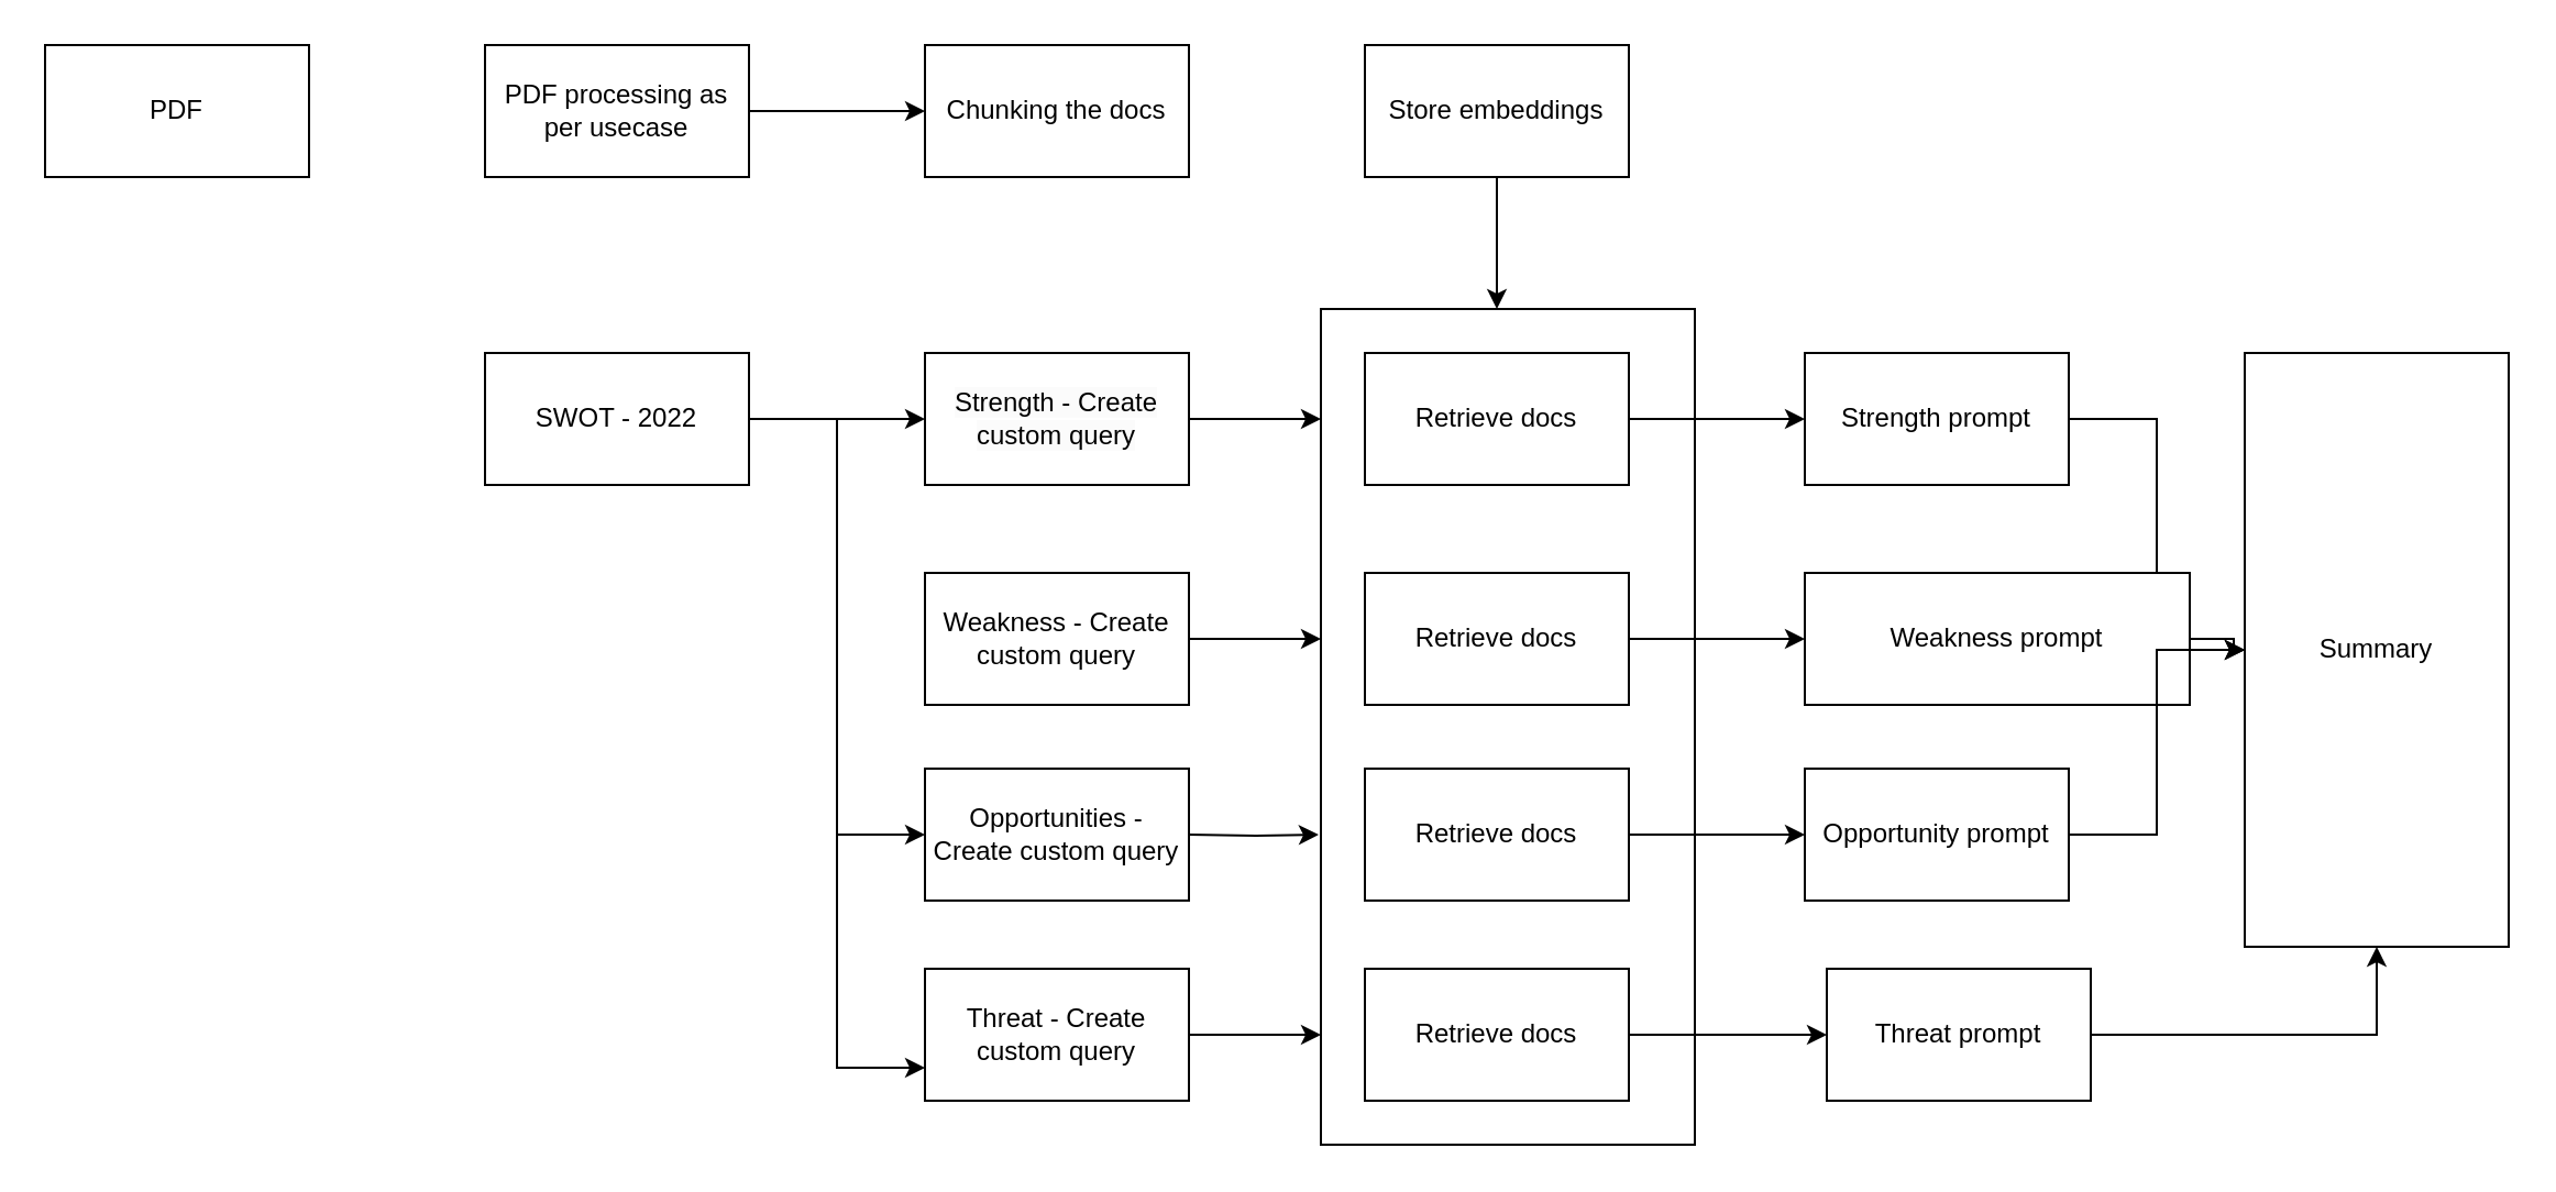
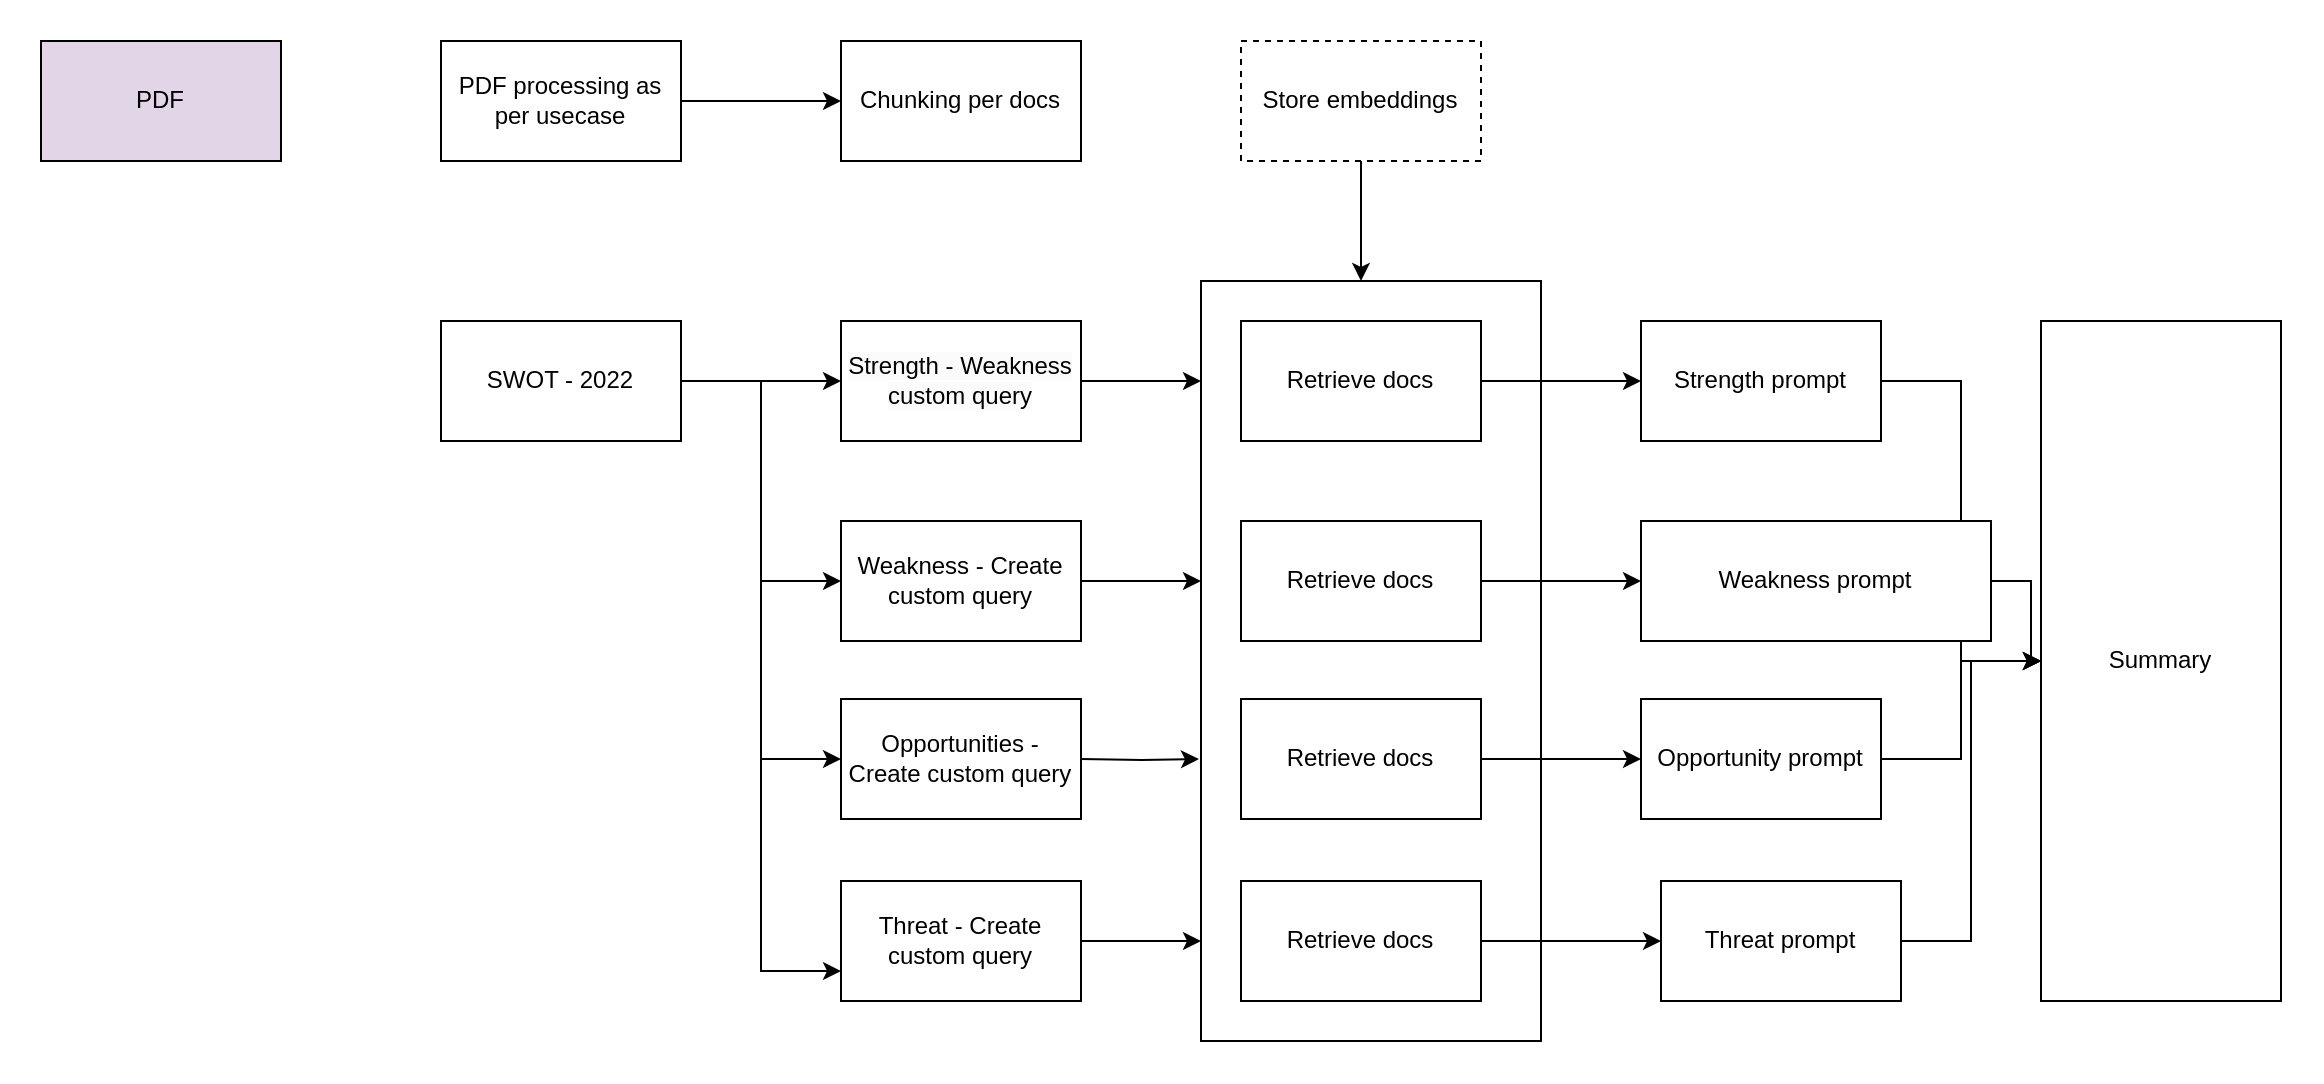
  <mxCell id="0" />
  <mxCell id="1" parent="0" />
  <mxCell id="2" value="" style="rounded=0;whiteSpace=wrap;html=1;" vertex="1" parent="1"><mxGeometry x="600" y="140" width="170" height="380" as="geometry" /></mxCell>
- <mxCell id="3" value="PDF" style="rounded=0;whiteSpace=wrap;html=1;" vertex="1" parent="1"><mxGeometry x="20" y="20" width="120" height="60" as="geometry" /></mxCell>
+ <mxCell id="3" value="PDF" style="rounded=0;whiteSpace=wrap;html=1;fillColor=#e1d5e7;" vertex="1" parent="1"><mxGeometry x="20" y="20" width="120" height="60" as="geometry" /></mxCell>
  <mxCell id="4" value="" style="edgeStyle=orthogonalEdgeStyle;rounded=0;orthogonalLoop=1;jettySize=auto;html=1;" edge="1" parent="1" source="5" target="6"><mxGeometry relative="1" as="geometry" /></mxCell>
  <mxCell id="5" value="PDF processing as per usecase" style="rounded=0;whiteSpace=wrap;html=1;" vertex="1" parent="1"><mxGeometry x="220" y="20" width="120" height="60" as="geometry" /></mxCell>
- <mxCell id="6" value="Chunking the docs" style="rounded=0;whiteSpace=wrap;html=1;" vertex="1" parent="1"><mxGeometry x="420" y="20" width="120" height="60" as="geometry" /></mxCell>
+ <mxCell id="6" value="Chunking per docs" style="rounded=0;whiteSpace=wrap;html=1;" vertex="1" parent="1"><mxGeometry x="420" y="20" width="120" height="60" as="geometry" /></mxCell>
  <mxCell id="7" value="" style="edgeStyle=orthogonalEdgeStyle;rounded=0;orthogonalLoop=1;jettySize=auto;html=1;" edge="1" parent="1" source="8"><mxGeometry relative="1" as="geometry"><mxPoint x="680" y="140" as="targetPoint" /></mxGeometry></mxCell>
- <mxCell id="8" value="Store embeddings" style="rounded=0;whiteSpace=wrap;html=1;" vertex="1" parent="1"><mxGeometry x="620" y="20" width="120" height="60" as="geometry" /></mxCell>
+ <mxCell id="8" value="Store embeddings" style="rounded=0;whiteSpace=wrap;html=1;dashed=1;" vertex="1" parent="1"><mxGeometry x="620" y="20" width="120" height="60" as="geometry" /></mxCell>
  <mxCell id="9" value="" style="edgeStyle=orthogonalEdgeStyle;rounded=0;orthogonalLoop=1;jettySize=auto;html=1;" edge="1" parent="1" source="13" target="15"><mxGeometry relative="1" as="geometry" /></mxCell>
+ <mxCell id="10" value="" style="edgeStyle=orthogonalEdgeStyle;rounded=0;orthogonalLoop=1;jettySize=auto;html=1;" edge="1" parent="1" source="13" target="16"><mxGeometry relative="1" as="geometry"><Array as="points"><mxPoint x="380" y="190" /><mxPoint x="380" y="290" /></Array></mxGeometry></mxCell>
  <mxCell id="11" style="edgeStyle=orthogonalEdgeStyle;rounded=0;orthogonalLoop=1;jettySize=auto;html=1;entryX=0;entryY=0.5;entryDx=0;entryDy=0;" edge="1" parent="1" source="13" target="17"><mxGeometry relative="1" as="geometry" /></mxCell>
  <mxCell id="12" style="edgeStyle=orthogonalEdgeStyle;rounded=0;orthogonalLoop=1;jettySize=auto;html=1;entryX=0;entryY=0.75;entryDx=0;entryDy=0;" edge="1" parent="1" source="13" target="18"><mxGeometry relative="1" as="geometry" /></mxCell>
  <mxCell id="13" value="SWOT - 2022" style="rounded=0;whiteSpace=wrap;html=1;" vertex="1" parent="1"><mxGeometry x="220" y="160" width="120" height="60" as="geometry" /></mxCell>
  <mxCell id="14" value="" style="edgeStyle=orthogonalEdgeStyle;rounded=0;orthogonalLoop=1;jettySize=auto;html=1;" edge="1" parent="1" source="15"><mxGeometry relative="1" as="geometry"><mxPoint x="600" y="190" as="targetPoint" /></mxGeometry></mxCell>
- <mxCell id="15" value="&lt;meta charset=&quot;utf-8&quot;&gt;&lt;span style=&quot;color: rgb(0, 0, 0); font-family: Helvetica; font-size: 12px; font-style: normal; font-variant-ligatures: normal; font-variant-caps: normal; font-weight: 400; letter-spacing: normal; orphans: 2; text-align: center; text-indent: 0px; text-transform: none; widows: 2; word-spacing: 0px; -webkit-text-stroke-width: 0px; white-space: normal; background-color: rgb(251, 251, 251); text-decoration-thickness: initial; text-decoration-style: initial; text-decoration-color: initial; display: inline !important; float: none;&quot;&gt;Strength - Create custom query&lt;/span&gt;" style="rounded=0;whiteSpace=wrap;html=1;" vertex="1" parent="1"><mxGeometry x="420" y="160" width="120" height="60" as="geometry" /></mxCell>
+ <mxCell id="15" value="&lt;meta charset=&quot;utf-8&quot;&gt;&lt;span style=&quot;color: rgb(0, 0, 0); font-family: Helvetica; font-size: 12px; font-style: normal; font-variant-ligatures: normal; font-variant-caps: normal; font-weight: 400; letter-spacing: normal; orphans: 2; text-align: center; text-indent: 0px; text-transform: none; widows: 2; word-spacing: 0px; -webkit-text-stroke-width: 0px; white-space: normal; background-color: rgb(251, 251, 251); text-decoration-thickness: initial; text-decoration-style: initial; text-decoration-color: initial; display: inline !important; float: none;&quot;&gt;Strength - Weakness custom query&lt;/span&gt;" style="rounded=0;whiteSpace=wrap;html=1;" vertex="1" parent="1"><mxGeometry x="420" y="160" width="120" height="60" as="geometry" /></mxCell>
  <mxCell id="16" value="Weakness - Create custom query" style="rounded=0;whiteSpace=wrap;html=1;" vertex="1" parent="1"><mxGeometry x="420" y="260" width="120" height="60" as="geometry" /></mxCell>
  <mxCell id="17" value="Opportunities - Create custom query" style="rounded=0;whiteSpace=wrap;html=1;" vertex="1" parent="1"><mxGeometry x="420" y="349" width="120" height="60" as="geometry" /></mxCell>
  <mxCell id="18" value="Threat - Create custom query" style="rounded=0;whiteSpace=wrap;html=1;" vertex="1" parent="1"><mxGeometry x="420" y="440" width="120" height="60" as="geometry" /></mxCell>
  <mxCell id="19" value="" style="edgeStyle=orthogonalEdgeStyle;rounded=0;orthogonalLoop=1;jettySize=auto;html=1;" edge="1" parent="1" source="20" target="31"><mxGeometry relative="1" as="geometry" /></mxCell>
  <mxCell id="20" value="Retrieve docs" style="rounded=0;whiteSpace=wrap;html=1;" vertex="1" parent="1"><mxGeometry x="620" y="160" width="120" height="60" as="geometry" /></mxCell>
  <mxCell id="21" value="" style="edgeStyle=orthogonalEdgeStyle;rounded=0;orthogonalLoop=1;jettySize=auto;html=1;" edge="1" parent="1"><mxGeometry relative="1" as="geometry"><mxPoint x="540" y="290" as="sourcePoint" /><mxPoint x="600" y="290" as="targetPoint" /></mxGeometry></mxCell>
  <mxCell id="22" value="" style="edgeStyle=orthogonalEdgeStyle;rounded=0;orthogonalLoop=1;jettySize=auto;html=1;" edge="1" parent="1" source="23" target="33"><mxGeometry relative="1" as="geometry" /></mxCell>
  <mxCell id="23" value="Retrieve docs" style="rounded=0;whiteSpace=wrap;html=1;" vertex="1" parent="1"><mxGeometry x="620" y="260" width="120" height="60" as="geometry" /></mxCell>
  <mxCell id="24" value="" style="edgeStyle=orthogonalEdgeStyle;rounded=0;orthogonalLoop=1;jettySize=auto;html=1;entryX=-0.006;entryY=0.629;entryDx=0;entryDy=0;entryPerimeter=0;" edge="1" parent="1" target="2"><mxGeometry relative="1" as="geometry"><mxPoint x="540" y="379" as="sourcePoint" /><mxPoint x="590" y="379" as="targetPoint" /></mxGeometry></mxCell>
  <mxCell id="25" value="" style="edgeStyle=orthogonalEdgeStyle;rounded=0;orthogonalLoop=1;jettySize=auto;html=1;" edge="1" parent="1" source="26" target="35"><mxGeometry relative="1" as="geometry" /></mxCell>
  <mxCell id="26" value="Retrieve docs" style="rounded=0;whiteSpace=wrap;html=1;" vertex="1" parent="1"><mxGeometry x="620" y="349" width="120" height="60" as="geometry" /></mxCell>
  <mxCell id="27" value="" style="edgeStyle=orthogonalEdgeStyle;rounded=0;orthogonalLoop=1;jettySize=auto;html=1;" edge="1" parent="1"><mxGeometry relative="1" as="geometry"><mxPoint x="540" y="470" as="sourcePoint" /><mxPoint x="600" y="470" as="targetPoint" /></mxGeometry></mxCell>
  <mxCell id="28" value="" style="edgeStyle=orthogonalEdgeStyle;rounded=0;orthogonalLoop=1;jettySize=auto;html=1;" edge="1" parent="1" source="29" target="37"><mxGeometry relative="1" as="geometry" /></mxCell>
  <mxCell id="29" value="Retrieve docs" style="rounded=0;whiteSpace=wrap;html=1;" vertex="1" parent="1"><mxGeometry x="620" y="440" width="120" height="60" as="geometry" /></mxCell>
  <mxCell id="30" value="" style="edgeStyle=orthogonalEdgeStyle;rounded=0;orthogonalLoop=1;jettySize=auto;html=1;" edge="1" parent="1" source="31" target="38"><mxGeometry relative="1" as="geometry" /></mxCell>
  <mxCell id="31" value="Strength prompt" style="rounded=0;whiteSpace=wrap;html=1;" vertex="1" parent="1"><mxGeometry x="820" y="160" width="120" height="60" as="geometry" /></mxCell>
  <mxCell id="32" value="" style="edgeStyle=orthogonalEdgeStyle;rounded=0;orthogonalLoop=1;jettySize=auto;html=1;" edge="1" parent="1" source="33" target="38"><mxGeometry relative="1" as="geometry" /></mxCell>
  <mxCell id="33" value="Weakness prompt" style="rounded=0;whiteSpace=wrap;html=1;" vertex="1" parent="1"><mxGeometry x="820" y="260" width="175" height="60" as="geometry" /></mxCell>
  <mxCell id="34" value="" style="edgeStyle=orthogonalEdgeStyle;rounded=0;orthogonalLoop=1;jettySize=auto;html=1;" edge="1" parent="1" source="35" target="38"><mxGeometry relative="1" as="geometry" /></mxCell>
  <mxCell id="35" value="Opportunity prompt" style="rounded=0;whiteSpace=wrap;html=1;" vertex="1" parent="1"><mxGeometry x="820" y="349" width="120" height="60" as="geometry" /></mxCell>
  <mxCell id="36" value="" style="edgeStyle=orthogonalEdgeStyle;rounded=0;orthogonalLoop=1;jettySize=auto;html=1;" edge="1" parent="1" source="37" target="38"><mxGeometry relative="1" as="geometry" /></mxCell>
  <mxCell id="37" value="Threat prompt" style="rounded=0;whiteSpace=wrap;html=1;" vertex="1" parent="1"><mxGeometry x="830" y="440" width="120" height="60" as="geometry" /></mxCell>
- <mxCell id="38" value="Summary" style="rounded=0;whiteSpace=wrap;html=1;" vertex="1" parent="1"><mxGeometry x="1020" y="160" width="120" height="270" as="geometry" /></mxCell>
+ <mxCell id="38" value="Summary" style="rounded=0;whiteSpace=wrap;html=1;" vertex="1" parent="1"><mxGeometry x="1020" y="160" width="120" height="340" as="geometry" /></mxCell>
